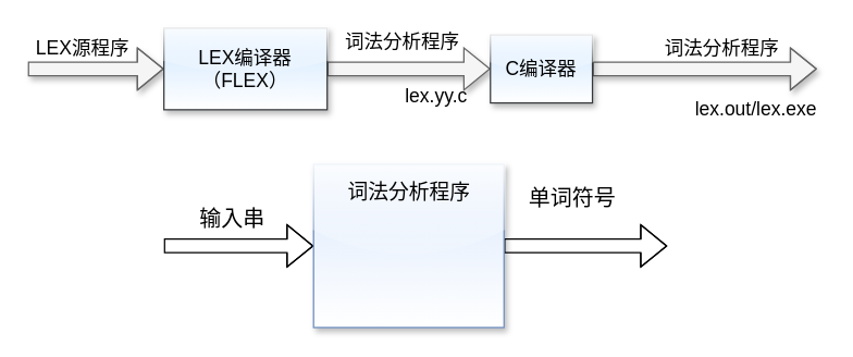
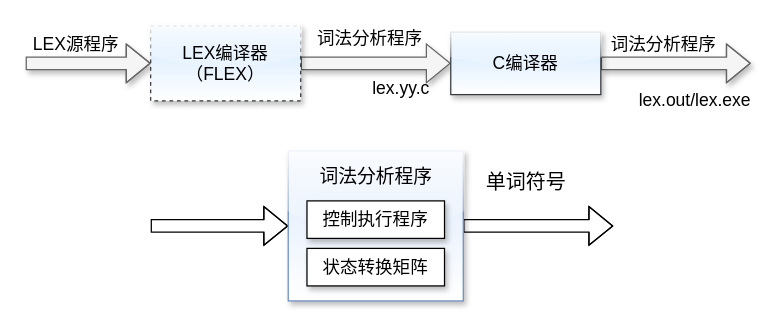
  <mxCell id="0" />
  <mxCell id="1" parent="0" />
  <mxCell id="2" value="" style="edgeStyle=orthogonalEdgeStyle;rounded=0;orthogonalLoop=1;jettySize=auto;html=1;fontSize=14;startArrow=classic;startFill=1;endArrow=none;endFill=0;shape=flexArrow;fillColor=#f5f5f5;strokeColor=#666666;shadow=1;sketch=0;fontStyle=0;labelBorderColor=none;" edge="1" parent="1" source="4"><mxGeometry relative="1" as="geometry"><mxPoint x="20" y="50" as="targetPoint" /></mxGeometry></mxCell>
  <mxCell id="3" value="" style="edgeStyle=orthogonalEdgeStyle;shape=flexArrow;rounded=0;sketch=0;orthogonalLoop=1;jettySize=auto;html=1;shadow=1;labelBorderColor=none;fontSize=16;startArrow=none;startFill=0;endArrow=block;endFill=0;fillColor=#f5f5f5;strokeColor=#666666;" edge="1" parent="1" source="4" target="6"><mxGeometry relative="1" as="geometry" /></mxCell>
- <mxCell id="4" value="LEX编译器&lt;br style=&quot;font-size: 14px;&quot;&gt;（FLEX）" style="whiteSpace=wrap;html=1;fontSize=14;fillColor=#cce5ff;strokeColor=#36393d;shadow=1;glass=1;sketch=0;rounded=0;gradientColor=#ffffff;" vertex="1" parent="1"><mxGeometry x="120" y="20" width="120" height="60" as="geometry" /></mxCell>
+ <mxCell id="4" value="LEX编译器&lt;br style=&quot;font-size: 14px;&quot;&gt;（FLEX）" style="whiteSpace=wrap;html=1;fontSize=14;fillColor=#cce5ff;strokeColor=#36393d;shadow=1;glass=1;sketch=0;rounded=0;gradientColor=#ffffff;dashed=1;" vertex="1" parent="1"><mxGeometry x="120" y="20" width="120" height="60" as="geometry" /></mxCell>
  <mxCell id="5" value="" style="edgeStyle=orthogonalEdgeStyle;shape=flexArrow;rounded=0;orthogonalLoop=1;jettySize=auto;html=1;fontSize=14;startArrow=none;startFill=0;endArrow=block;endFill=0;fillColor=#f5f5f5;strokeColor=#666666;shadow=1;sketch=0;fontStyle=0;labelBorderColor=none;" edge="1" parent="1" source="6"><mxGeometry relative="1" as="geometry"><mxPoint x="600" y="50" as="targetPoint" /></mxGeometry></mxCell>
- <mxCell id="6" value="C编译器" style="whiteSpace=wrap;html=1;fontSize=14;fillColor=#cce5ff;strokeColor=#36393d;shadow=1;glass=1;sketch=0;rounded=0;gradientColor=#ffffff;" vertex="1" parent="1"><mxGeometry x="360" y="25" width="75" height="50" as="geometry" /></mxCell>
+ <mxCell id="6" value="C编译器" style="whiteSpace=wrap;html=1;fontSize=14;fillColor=#cce5ff;strokeColor=#36393d;shadow=1;glass=1;sketch=0;rounded=0;gradientColor=#ffffff;" vertex="1" parent="1"><mxGeometry x="360" y="25" width="120" height="50" as="geometry" /></mxCell>
  <mxCell id="7" value="" style="edgeStyle=orthogonalEdgeStyle;shape=flexArrow;rounded=0;orthogonalLoop=1;jettySize=auto;html=1;fontSize=14;startArrow=block;startFill=0;endArrow=none;endFill=0;" edge="1" parent="1" source="9"><mxGeometry relative="1" as="geometry"><mxPoint x="120" y="180" as="targetPoint" /></mxGeometry></mxCell>
  <mxCell id="8" value="" style="edgeStyle=orthogonalEdgeStyle;shape=flexArrow;rounded=0;orthogonalLoop=1;jettySize=auto;html=1;fontSize=14;startArrow=none;startFill=0;endArrow=block;endFill=0;" edge="1" parent="1" source="9"><mxGeometry relative="1" as="geometry"><mxPoint x="490" y="180" as="targetPoint" /></mxGeometry></mxCell>
  <mxCell id="9" value="" style="whiteSpace=wrap;html=1;fillColor=#dae8fc;strokeColor=#6c8ebf;rounded=0;glass=1;sketch=0;shadow=1;gradientColor=#ffffff;" vertex="1" parent="1"><mxGeometry x="230" y="120" width="140" height="120" as="geometry" /></mxCell>
+ <mxCell id="10" value="控制执行程序" style="whiteSpace=wrap;html=1;fontSize=14;shadow=1;sketch=0;glass=0;rounded=0;" vertex="1" parent="1"><mxGeometry x="245" y="160" width="110" height="30" as="geometry" /></mxCell>
  <mxCell id="11" value="LEX源程序" style="text;html=1;align=center;verticalAlign=middle;resizable=0;points=[];autosize=1;strokeColor=none;fillColor=none;fontSize=14;" vertex="1" parent="1"><mxGeometry x="20" y="25" width="80" height="20" as="geometry" /></mxCell>
  <mxCell id="12" value="词法分析程序" style="text;html=1;align=center;verticalAlign=middle;resizable=0;points=[];autosize=1;strokeColor=none;fillColor=none;fontSize=14;" vertex="1" parent="1"><mxGeometry x="245" y="20" width="100" height="20" as="geometry" /></mxCell>
  <mxCell id="13" value="lex.yy.c" style="text;html=1;align=center;verticalAlign=middle;resizable=0;points=[];autosize=1;strokeColor=none;fillColor=none;fontSize=14;" vertex="1" parent="1"><mxGeometry x="290" y="60" width="60" height="20" as="geometry" /></mxCell>
  <mxCell id="14" value="词法分析程序" style="text;html=1;align=center;verticalAlign=middle;resizable=0;points=[];autosize=1;strokeColor=none;fillColor=none;fontSize=14;" vertex="1" parent="1"><mxGeometry x="480" y="25" width="100" height="20" as="geometry" /></mxCell>
  <mxCell id="15" value="lex.out/lex.exe" style="text;html=1;align=center;verticalAlign=middle;resizable=0;points=[];autosize=1;strokeColor=none;fillColor=none;fontSize=14;" vertex="1" parent="1"><mxGeometry x="505" y="70" width="100" height="20" as="geometry" /></mxCell>
  <mxCell id="16" value="词法分析程序" style="text;html=1;align=center;verticalAlign=middle;resizable=0;points=[];autosize=1;strokeColor=none;fillColor=none;fontSize=15;" vertex="1" parent="1"><mxGeometry x="245" y="130" width="110" height="20" as="geometry" /></mxCell>
- <mxCell id="18" value="输入串" style="text;html=1;align=center;verticalAlign=middle;resizable=0;points=[];autosize=1;strokeColor=none;fillColor=none;fontSize=16;" vertex="1" parent="1"><mxGeometry x="140" y="150" width="60" height="20" as="geometry" /></mxCell>
+ <mxCell id="17" value="状态转换矩阵" style="whiteSpace=wrap;html=1;fontSize=14;shadow=1;" vertex="1" parent="1"><mxGeometry x="245" y="198" width="110" height="30" as="geometry" /></mxCell>
  <mxCell id="19" value="单词符号" style="text;html=1;align=center;verticalAlign=middle;resizable=0;points=[];autosize=1;strokeColor=none;fillColor=none;fontSize=16;" vertex="1" parent="1"><mxGeometry x="380" y="135" width="80" height="20" as="geometry" /></mxCell>
